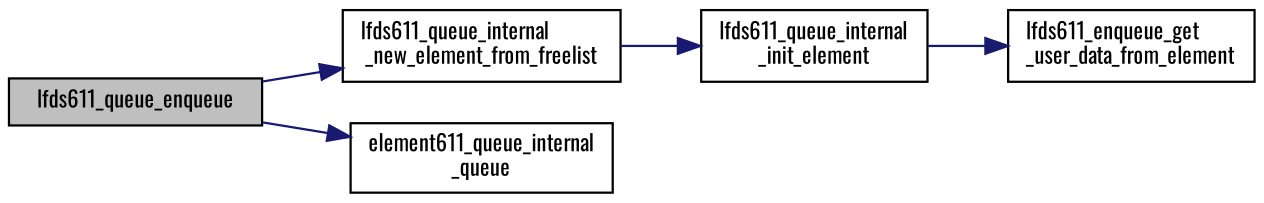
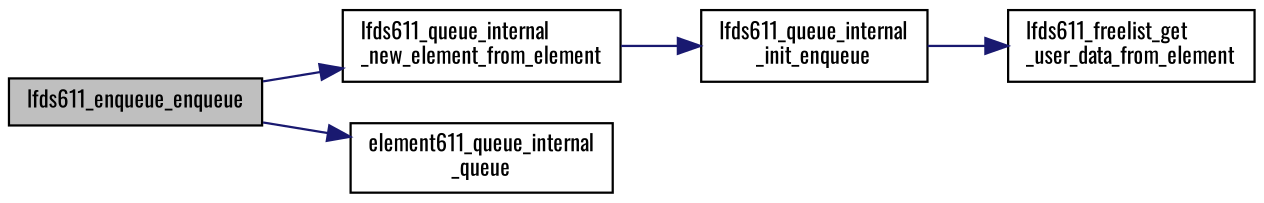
  digraph {
    fontname=Oswald
    rankdir=LR
    node [color=black fillcolor=white fontname=Oswald fontsize=10 shape=record style=filled]
    edge [color=midnightblue fontname=Oswald fontsize=10 labelfontname=Helvetica labelfontsize=10 style=solid]
-   n1 [fillcolor=grey75 fontcolor=black height=0.2 label=lfds611_queue_enqueue width=0.4]
-   n2 [height=0.2 label="lfds611_queue_internal\l_new_element_from_freelist" width=0.4]
+   n1 [fillcolor=grey75 fontcolor=black height=0.2 label=lfds611_enqueue_enqueue width=0.4]
+   n2 [height=0.2 label="lfds611_queue_internal\l_new_element_from_element" width=0.4]
    n3 [height=0.2 label="element611_queue_internal\l_queue" width=0.4]
-   n4 [height=0.2 label="lfds611_queue_internal\l_init_element" width=0.4]
-   n5 [height=0.2 label="lfds611_enqueue_get\l_user_data_from_element" width=0.4]
+   n4 [height=0.2 label="lfds611_queue_internal\l_init_enqueue" width=0.4]
+   n5 [height=0.2 label="lfds611_freelist_get\l_user_data_from_element" width=0.4]
    n1 -> n2
    n1 -> n3
    n2 -> n4
    n4 -> n5
  }
